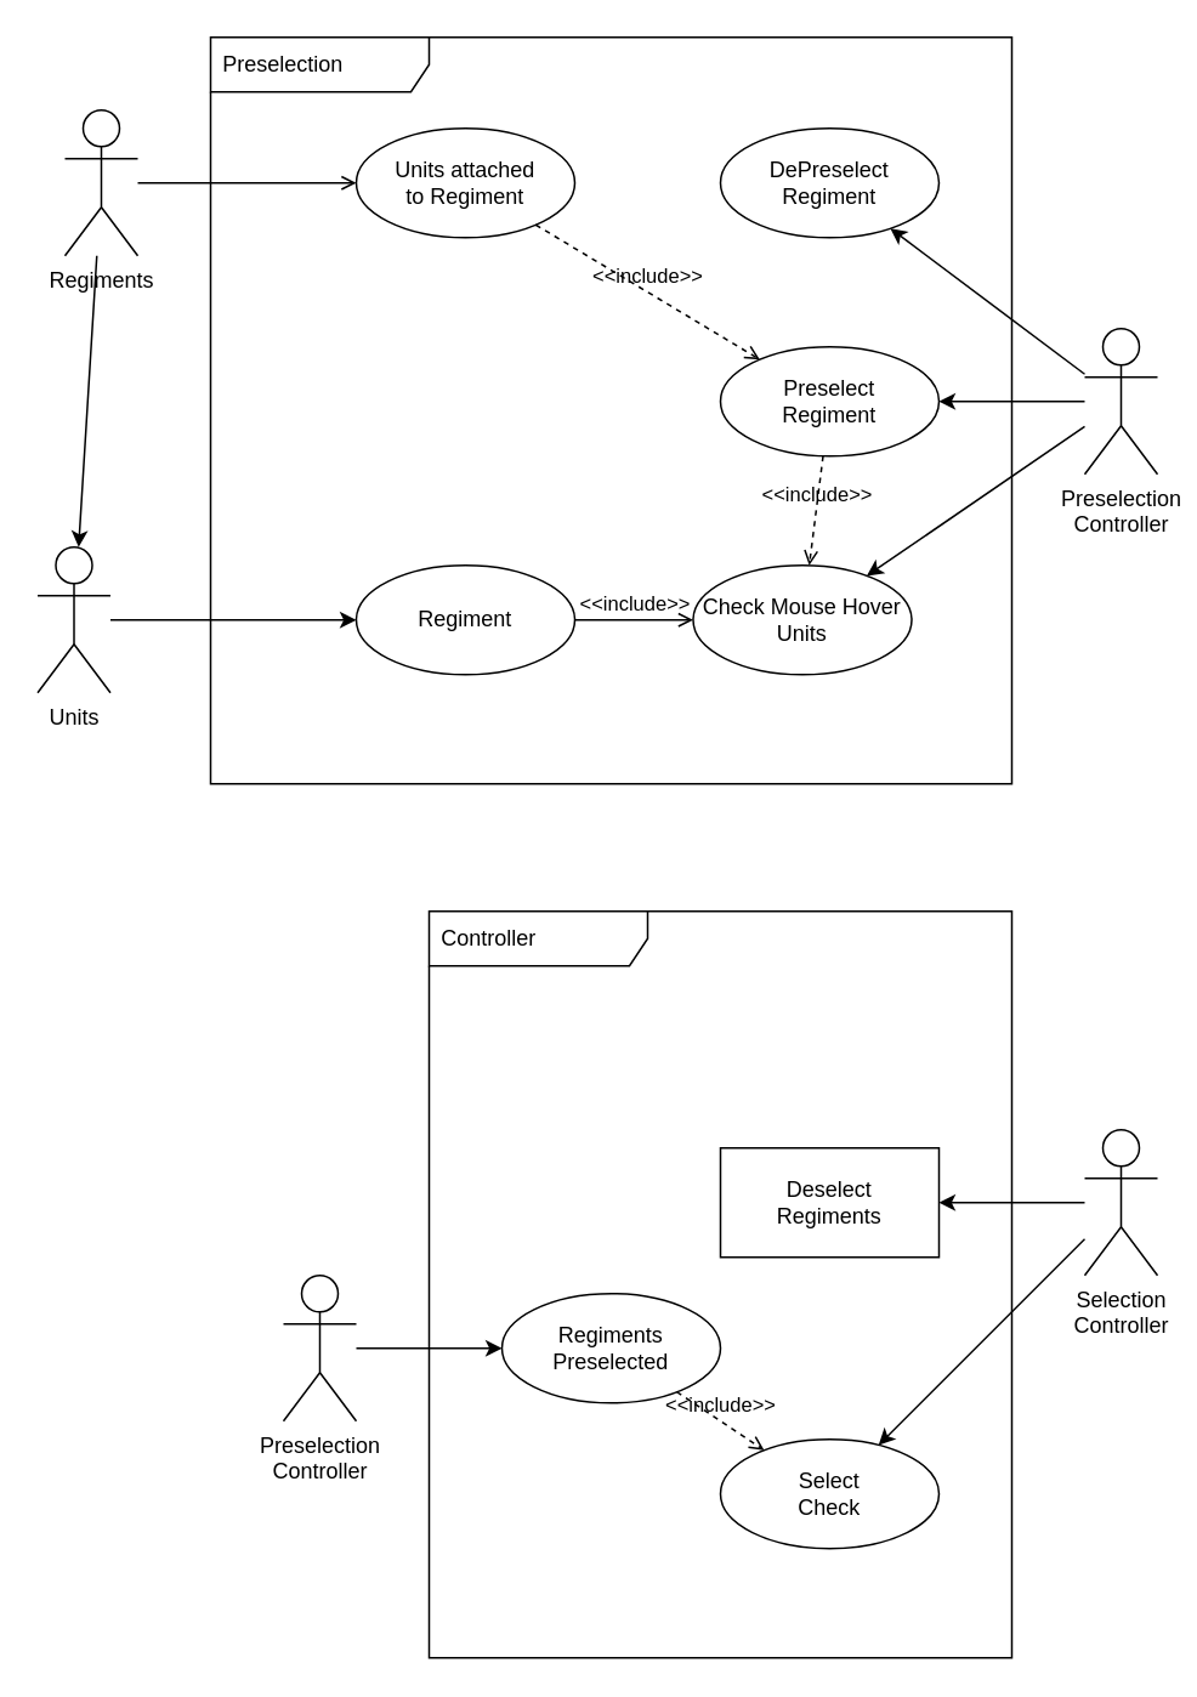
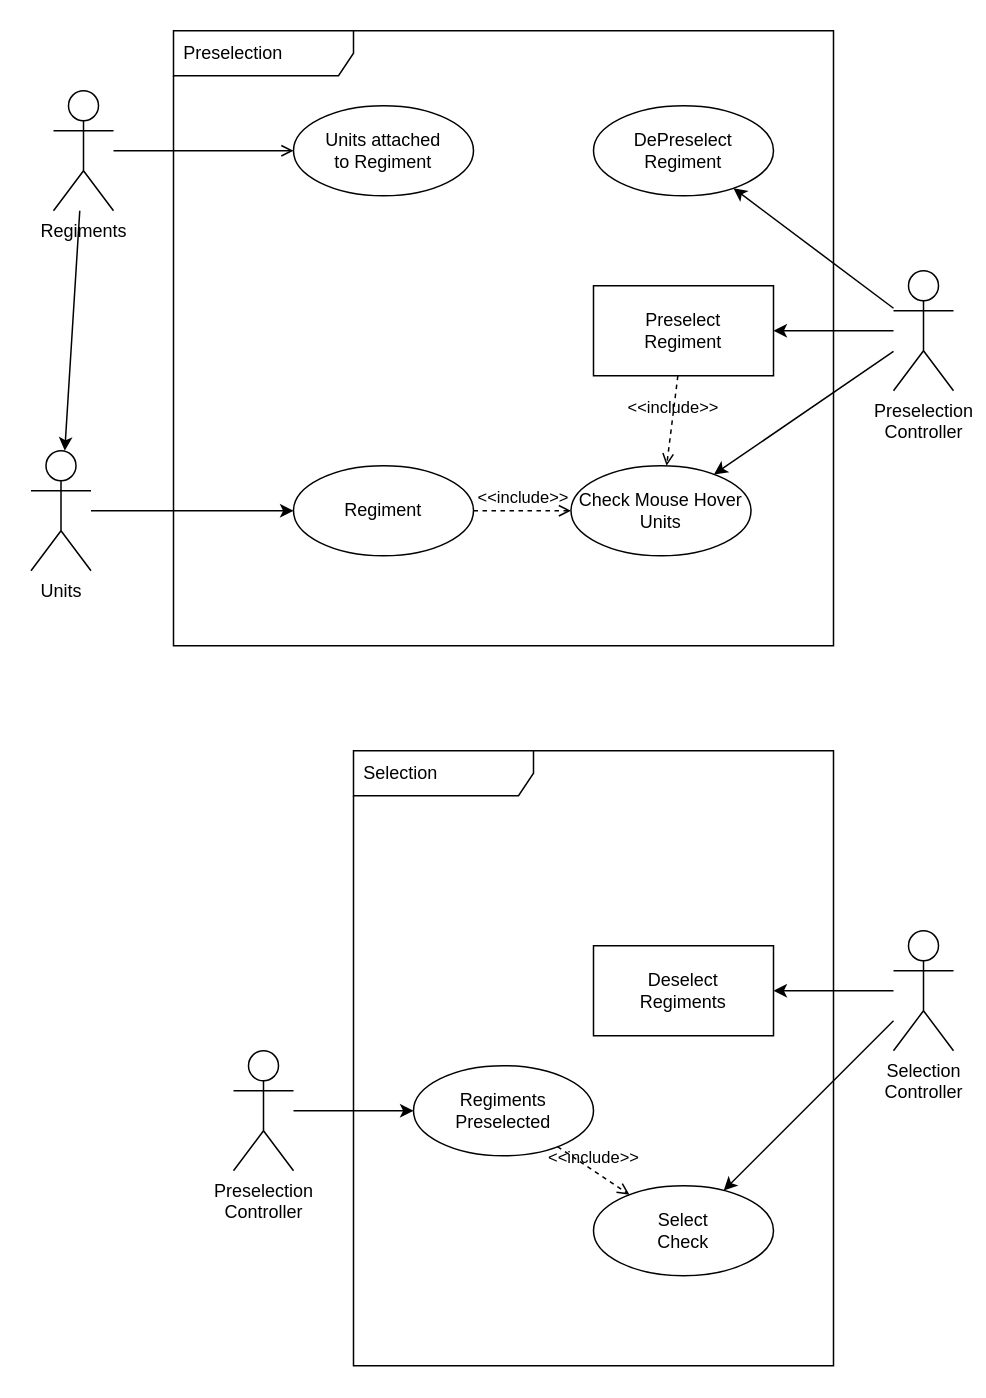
  <mxCell id="0" />
  <mxCell id="1" parent="0" />
  <mxCell id="2" value="Frame" parent="0" />
  <mxCell id="3" value="Preselection" style="shape=umlFrame;whiteSpace=wrap;html=1;width=120;height=30;boundedLbl=1;verticalAlign=middle;align=left;spacingLeft=5;" vertex="1" parent="2"><mxGeometry x="115" y="20" width="440" height="410" as="geometry" /></mxCell>
  <mxCell id="4" value="" style="edgeStyle=none;html=1;endArrow=open;" edge="1" parent="2" source="6" target="7"><mxGeometry relative="1" as="geometry" /></mxCell>
  <mxCell id="5" style="edgeStyle=none;html=1;" edge="1" parent="2" source="6" target="9"><mxGeometry relative="1" as="geometry" /></mxCell>
  <mxCell id="6" value="Regiments" style="shape=umlActor;verticalLabelPosition=bottom;verticalAlign=top;html=1;" vertex="1" parent="2"><mxGeometry x="35" y="60" width="40" height="80" as="geometry" /></mxCell>
  <mxCell id="7" value="Units attached&lt;br&gt;to Regiment" style="ellipse;whiteSpace=wrap;html=1;verticalAlign=middle;" vertex="1" parent="2"><mxGeometry x="195" y="70" width="120" height="60" as="geometry" /></mxCell>
  <mxCell id="8" value="" style="edgeStyle=none;html=1;" edge="1" parent="2" source="9" target="10"><mxGeometry relative="1" as="geometry" /></mxCell>
  <mxCell id="9" value="Units" style="shape=umlActor;verticalLabelPosition=bottom;verticalAlign=top;html=1;" vertex="1" parent="2"><mxGeometry x="20" y="300" width="40" height="80" as="geometry" /></mxCell>
  <mxCell id="10" value="Regiment" style="ellipse;whiteSpace=wrap;html=1;verticalAlign=middle;" vertex="1" parent="2"><mxGeometry x="195" y="310" width="120" height="60" as="geometry" /></mxCell>
  <mxCell id="11" value="" style="edgeStyle=none;html=1;" edge="1" parent="2" source="14" target="15"><mxGeometry relative="1" as="geometry" /></mxCell>
  <mxCell id="12" style="edgeStyle=none;html=1;" edge="1" parent="2" source="14" target="19"><mxGeometry relative="1" as="geometry" /></mxCell>
  <mxCell id="13" style="edgeStyle=none;html=1;" edge="1" parent="2" source="14" target="17"><mxGeometry relative="1" as="geometry" /></mxCell>
  <mxCell id="14" value="Preselection&lt;br&gt;Controller" style="shape=umlActor;verticalLabelPosition=bottom;verticalAlign=top;html=1;" vertex="1" parent="2"><mxGeometry x="595" y="180" width="40" height="80" as="geometry" /></mxCell>
  <mxCell id="15" value="Check Mouse Hover&lt;br&gt;Units" style="ellipse;whiteSpace=wrap;html=1;verticalAlign=middle;" vertex="1" parent="2"><mxGeometry x="380" y="310" width="120" height="60" as="geometry" /></mxCell>
- <mxCell id="16" value="&amp;lt;&amp;lt;include&amp;gt;&amp;gt;" style="html=1;verticalAlign=bottom;labelBackgroundColor=none;endArrow=open;endFill=0;dashed=0;" edge="1" parent="2" source="10" target="15"><mxGeometry width="160" relative="1" as="geometry"><mxPoint x="255" y="480" as="sourcePoint" /><mxPoint x="415" y="480" as="targetPoint" /></mxGeometry></mxCell>
- <mxCell id="17" value="Preselect&lt;br&gt;Regiment" style="ellipse;whiteSpace=wrap;html=1;verticalAlign=middle;" vertex="1" parent="2"><mxGeometry x="395" y="190" width="120" height="60" as="geometry" /></mxCell>
- <mxCell id="18" value="&amp;lt;&amp;lt;include&amp;gt;&amp;gt;" style="html=1;verticalAlign=bottom;labelBackgroundColor=none;endArrow=open;endFill=0;dashed=1;" edge="1" parent="2" source="7" target="17"><mxGeometry width="160" relative="1" as="geometry"><mxPoint x="655" y="230" as="sourcePoint" /><mxPoint x="815" y="230" as="targetPoint" /></mxGeometry></mxCell>
+ <mxCell id="16" value="&amp;lt;&amp;lt;include&amp;gt;&amp;gt;" style="html=1;verticalAlign=bottom;labelBackgroundColor=none;endArrow=open;endFill=0;dashed=1;" edge="1" parent="2" source="10" target="15"><mxGeometry width="160" relative="1" as="geometry"><mxPoint x="255" y="480" as="sourcePoint" /><mxPoint x="415" y="480" as="targetPoint" /></mxGeometry></mxCell>
+ <mxCell id="17" value="Preselect&lt;br&gt;Regiment" style="whiteSpace=wrap;html=1;verticalAlign=middle;rounded=0;" vertex="1" parent="2"><mxGeometry x="395" y="190" width="120" height="60" as="geometry" /></mxCell>
  <mxCell id="19" value="DePreselect&lt;br&gt;Regiment" style="ellipse;whiteSpace=wrap;html=1;verticalAlign=middle;" vertex="1" parent="2"><mxGeometry x="395" y="70" width="120" height="60" as="geometry" /></mxCell>
- <mxCell id="20" value="Controller" style="shape=umlFrame;whiteSpace=wrap;html=1;width=120;height=30;boundedLbl=1;verticalAlign=middle;align=left;spacingLeft=5;" vertex="1" parent="2"><mxGeometry x="235" y="500" width="320" height="410" as="geometry" /></mxCell>
+ <mxCell id="20" value="Selection" style="shape=umlFrame;whiteSpace=wrap;html=1;width=120;height=30;boundedLbl=1;verticalAlign=middle;align=left;spacingLeft=5;" vertex="1" parent="2"><mxGeometry x="235" y="500" width="320" height="410" as="geometry" /></mxCell>
  <mxCell id="21" value="" style="edgeStyle=none;html=1;" edge="1" parent="2" source="22" target="23"><mxGeometry relative="1" as="geometry" /></mxCell>
  <mxCell id="22" value="Preselection&lt;br&gt;Controller" style="shape=umlActor;verticalLabelPosition=bottom;verticalAlign=top;html=1;" vertex="1" parent="2"><mxGeometry x="155" y="700" width="40" height="80" as="geometry" /></mxCell>
  <mxCell id="23" value="Regiments&lt;br&gt;Preselected" style="ellipse;whiteSpace=wrap;html=1;verticalAlign=middle;" vertex="1" parent="2"><mxGeometry x="275" y="710" width="120" height="60" as="geometry" /></mxCell>
  <mxCell id="24" value="" style="edgeStyle=none;html=1;" edge="1" parent="2" source="26" target="27"><mxGeometry relative="1" as="geometry" /></mxCell>
  <mxCell id="25" style="edgeStyle=none;html=1;" edge="1" parent="2" source="26" target="30"><mxGeometry relative="1" as="geometry" /></mxCell>
  <mxCell id="26" value="Selection&lt;br&gt;Controller" style="shape=umlActor;verticalLabelPosition=bottom;verticalAlign=top;html=1;" vertex="1" parent="2"><mxGeometry x="595" y="620" width="40" height="80" as="geometry" /></mxCell>
  <mxCell id="27" value="Select&lt;br&gt;Check" style="ellipse;whiteSpace=wrap;html=1;verticalAlign=middle;" vertex="1" parent="2"><mxGeometry x="395" y="790" width="120" height="60" as="geometry" /></mxCell>
  <mxCell id="28" value="&amp;lt;&amp;lt;include&amp;gt;&amp;gt;" style="html=1;verticalAlign=bottom;labelBackgroundColor=none;endArrow=open;endFill=0;dashed=1;" edge="1" parent="2" source="23" target="27"><mxGeometry width="160" relative="1" as="geometry"><mxPoint x="255" y="960" as="sourcePoint" /><mxPoint x="415" y="960" as="targetPoint" /></mxGeometry></mxCell>
  <mxCell id="29" value="&amp;lt;&amp;lt;include&amp;gt;&amp;gt;" style="html=1;verticalAlign=bottom;labelBackgroundColor=none;endArrow=open;endFill=0;dashed=1;" edge="1" parent="2" source="17" target="15"><mxGeometry width="160" relative="1" as="geometry"><mxPoint x="303.552" y="132.988" as="sourcePoint" /><mxPoint x="426.589" y="206.953" as="targetPoint" /></mxGeometry></mxCell>
  <mxCell id="30" value="Deselect&lt;br&gt;Regiments" style="whiteSpace=wrap;html=1;verticalAlign=middle;rounded=0;" vertex="1" parent="2"><mxGeometry x="395" y="630" width="120" height="60" as="geometry" /></mxCell>
